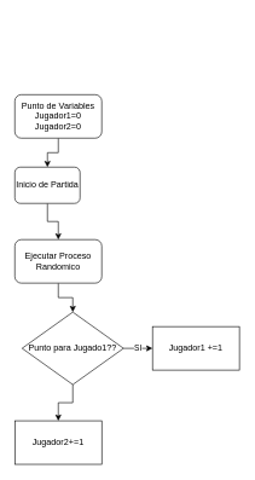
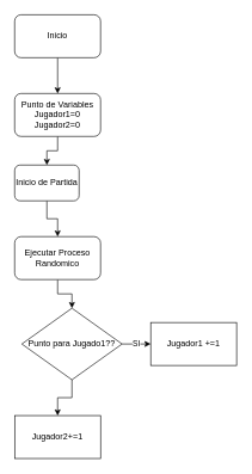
  <mxCell id="0" />
  <mxCell id="1" parent="0" />
+ <mxCell id="2" value="" style="edgeStyle=orthogonalEdgeStyle;rounded=0;orthogonalLoop=1;jettySize=auto;html=1;" edge="1" parent="1" source="3" target="5"><mxGeometry relative="1" as="geometry" /></mxCell>
+ <mxCell id="3" value="Inicio" style="rounded=1;whiteSpace=wrap;html=1;" vertex="1" parent="1"><mxGeometry x="20" y="20" width="120" height="60" as="geometry" /></mxCell>
  <mxCell id="4" value="" style="edgeStyle=orthogonalEdgeStyle;rounded=0;orthogonalLoop=1;jettySize=auto;html=1;" edge="1" parent="1" source="5" target="7"><mxGeometry relative="1" as="geometry" /></mxCell>
  <mxCell id="5" value="Punto de Variables&lt;br&gt;Jugador1=0&lt;br&gt;Jugador2=0" style="whiteSpace=wrap;html=1;rounded=1;" vertex="1" parent="1"><mxGeometry x="20" y="130" width="120" height="60" as="geometry" /></mxCell>
  <mxCell id="6" value="" style="edgeStyle=orthogonalEdgeStyle;rounded=0;orthogonalLoop=1;jettySize=auto;html=1;" edge="1" parent="1" source="7" target="14"><mxGeometry relative="1" as="geometry" /></mxCell>
  <mxCell id="7" value="Inicio de Partida" style="whiteSpace=wrap;html=1;rounded=1;" vertex="1" parent="1"><mxGeometry x="20" y="230" width="90" height="50" as="geometry" /></mxCell>
  <mxCell id="8" value="SI" style="edgeStyle=orthogonalEdgeStyle;rounded=0;orthogonalLoop=1;jettySize=auto;html=1;" edge="1" parent="1" source="10" target="11"><mxGeometry relative="1" as="geometry" /></mxCell>
  <mxCell id="9" value="" style="edgeStyle=orthogonalEdgeStyle;rounded=0;orthogonalLoop=1;jettySize=auto;html=1;" edge="1" parent="1" source="10" target="12"><mxGeometry relative="1" as="geometry" /></mxCell>
  <mxCell id="10" value="Punto para Jugado1??" style="rhombus;whiteSpace=wrap;html=1;" vertex="1" parent="1"><mxGeometry x="30" y="430" width="140" height="100" as="geometry" /></mxCell>
  <mxCell id="11" value="Jugador1 +=1" style="whiteSpace=wrap;html=1;" vertex="1" parent="1"><mxGeometry x="210" y="450" width="120" height="60" as="geometry" /></mxCell>
  <mxCell id="12" value="Jugador2+=1" style="whiteSpace=wrap;html=1;" vertex="1" parent="1"><mxGeometry x="20" y="580" width="120" height="60" as="geometry" /></mxCell>
  <mxCell id="13" style="edgeStyle=orthogonalEdgeStyle;rounded=0;orthogonalLoop=1;jettySize=auto;html=1;exitX=0.5;exitY=1;exitDx=0;exitDy=0;entryX=0.5;entryY=0;entryDx=0;entryDy=0;" edge="1" parent="1" source="14" target="10"><mxGeometry relative="1" as="geometry" /></mxCell>
  <mxCell id="14" value="Ejecutar Proceso Randomico" style="whiteSpace=wrap;html=1;rounded=1;" vertex="1" parent="1"><mxGeometry x="20" y="330" width="120" height="60" as="geometry" /></mxCell>
